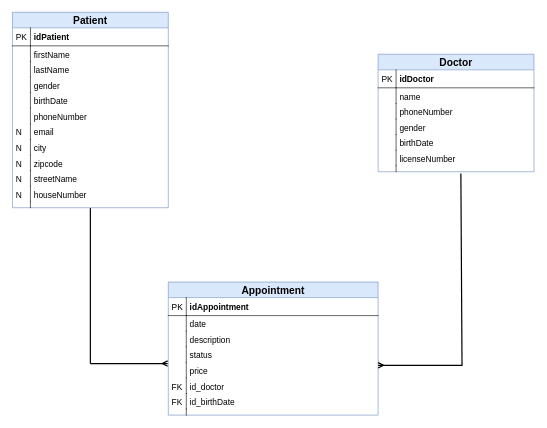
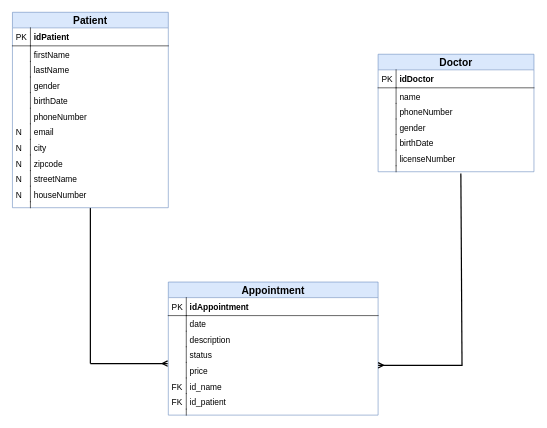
  <mxCell id="0" />
  <mxCell id="1" parent="0" />
  <mxCell id="2" style="edgeStyle=orthogonalEdgeStyle;orthogonalLoop=1;jettySize=auto;html=1;fontSize=14;strokeColor=#000000;rounded=0;endArrow=none;endFill=0;strokeWidth=2;" edge="1" parent="1" source="3"><mxGeometry relative="1" as="geometry"><mxPoint x="150" y="606" as="targetPoint" /></mxGeometry></mxCell>
  <mxCell id="3" value="Patient" style="swimlane;fontStyle=1;childLayout=stackLayout;horizontal=1;startSize=26;fillColor=#dae8fc;horizontalStack=0;resizeParent=1;resizeParentMax=0;resizeLast=0;collapsible=1;marginBottom=0;swimlaneFillColor=#ffffff;align=center;fontSize=17;strokeColor=#6c8ebf;" vertex="1" parent="1"><mxGeometry x="20" y="20" width="260" height="326" as="geometry" /></mxCell>
  <mxCell id="4" value="idPatient" style="shape=partialRectangle;top=0;left=0;right=0;bottom=1;align=left;verticalAlign=middle;fillColor=none;spacingLeft=34;spacingRight=4;overflow=hidden;rotatable=0;points=[[0,0.5],[1,0.5]];portConstraint=eastwest;dropTarget=0;fontStyle=1;fontSize=14;" vertex="1" parent="3"><mxGeometry y="26" width="260" height="30" as="geometry" /></mxCell>
  <mxCell id="5" value="PK" style="shape=partialRectangle;top=0;left=0;bottom=0;fillColor=none;align=left;verticalAlign=middle;spacingLeft=4;spacingRight=4;overflow=hidden;rotatable=0;points=[];portConstraint=eastwest;part=1;fontSize=14;" vertex="1" connectable="0" parent="4"><mxGeometry width="30" height="30" as="geometry" /></mxCell>
  <mxCell id="6" value="firstName&#10;" style="shape=partialRectangle;top=0;left=0;right=0;bottom=0;align=left;verticalAlign=top;fillColor=none;spacingLeft=34;spacingRight=4;overflow=hidden;rotatable=0;points=[[0,0.5],[1,0.5]];portConstraint=eastwest;dropTarget=0;fontSize=14;" vertex="1" parent="3"><mxGeometry y="56" width="260" height="26" as="geometry" /></mxCell>
  <mxCell id="7" value="" style="shape=partialRectangle;top=0;left=0;bottom=0;fillColor=none;align=left;verticalAlign=top;spacingLeft=4;spacingRight=4;overflow=hidden;rotatable=0;points=[];portConstraint=eastwest;part=1;fontSize=12;" vertex="1" connectable="0" parent="6"><mxGeometry width="30" height="26" as="geometry" /></mxCell>
  <mxCell id="8" value="lastName&#10;" style="shape=partialRectangle;top=0;left=0;right=0;bottom=0;align=left;verticalAlign=top;fillColor=none;spacingLeft=34;spacingRight=4;overflow=hidden;rotatable=0;points=[[0,0.5],[1,0.5]];portConstraint=eastwest;dropTarget=0;fontSize=14;" vertex="1" parent="3"><mxGeometry y="82" width="260" height="26" as="geometry" /></mxCell>
  <mxCell id="9" value="" style="shape=partialRectangle;top=0;left=0;bottom=0;fillColor=none;align=left;verticalAlign=top;spacingLeft=4;spacingRight=4;overflow=hidden;rotatable=0;points=[];portConstraint=eastwest;part=1;fontSize=12;" vertex="1" connectable="0" parent="8"><mxGeometry width="30" height="26" as="geometry" /></mxCell>
  <mxCell id="10" value="gender&#10;" style="shape=partialRectangle;top=0;left=0;right=0;bottom=0;align=left;verticalAlign=top;fillColor=none;spacingLeft=34;spacingRight=4;overflow=hidden;rotatable=0;points=[[0,0.5],[1,0.5]];portConstraint=eastwest;dropTarget=0;fontSize=14;" vertex="1" parent="3"><mxGeometry y="108" width="260" height="26" as="geometry" /></mxCell>
  <mxCell id="11" value="" style="shape=partialRectangle;top=0;left=0;bottom=0;fillColor=none;align=left;verticalAlign=top;spacingLeft=4;spacingRight=4;overflow=hidden;rotatable=0;points=[];portConstraint=eastwest;part=1;fontSize=12;" vertex="1" connectable="0" parent="10"><mxGeometry width="30" height="26" as="geometry" /></mxCell>
  <mxCell id="12" value="birthDate&#10;" style="shape=partialRectangle;top=0;left=0;right=0;bottom=0;align=left;verticalAlign=top;fillColor=none;spacingLeft=34;spacingRight=4;overflow=hidden;rotatable=0;points=[[0,0.5],[1,0.5]];portConstraint=eastwest;dropTarget=0;fontSize=14;" vertex="1" parent="3"><mxGeometry y="134" width="260" height="26" as="geometry" /></mxCell>
  <mxCell id="13" value="" style="shape=partialRectangle;top=0;left=0;bottom=0;fillColor=none;align=left;verticalAlign=top;spacingLeft=4;spacingRight=4;overflow=hidden;rotatable=0;points=[];portConstraint=eastwest;part=1;fontSize=12;" vertex="1" connectable="0" parent="12"><mxGeometry width="30" height="26" as="geometry" /></mxCell>
  <mxCell id="14" value="phoneNumber&#10;" style="shape=partialRectangle;top=0;left=0;right=0;bottom=0;align=left;verticalAlign=top;fillColor=none;spacingLeft=34;spacingRight=4;overflow=hidden;rotatable=0;points=[[0,0.5],[1,0.5]];portConstraint=eastwest;dropTarget=0;fontSize=14;" vertex="1" parent="3"><mxGeometry y="160" width="260" height="26" as="geometry" /></mxCell>
  <mxCell id="15" value="" style="shape=partialRectangle;top=0;left=0;bottom=0;fillColor=none;align=left;verticalAlign=top;spacingLeft=4;spacingRight=4;overflow=hidden;rotatable=0;points=[];portConstraint=eastwest;part=1;fontSize=12;" vertex="1" connectable="0" parent="14"><mxGeometry width="30" height="26" as="geometry" /></mxCell>
  <mxCell id="16" value="email&#10;" style="shape=partialRectangle;top=0;left=0;right=0;bottom=0;align=left;verticalAlign=top;fillColor=none;spacingLeft=34;spacingRight=4;overflow=hidden;rotatable=0;points=[[0,0.5],[1,0.5]];portConstraint=eastwest;dropTarget=0;fontSize=14;" vertex="1" parent="3"><mxGeometry y="186" width="260" height="26" as="geometry" /></mxCell>
  <mxCell id="17" value="N" style="shape=partialRectangle;top=0;left=0;bottom=0;fillColor=none;align=left;verticalAlign=top;spacingLeft=4;spacingRight=4;overflow=hidden;rotatable=0;points=[];portConstraint=eastwest;part=1;fontSize=14;" vertex="1" connectable="0" parent="16"><mxGeometry width="30" height="26" as="geometry" /></mxCell>
  <mxCell id="18" value="city&#10;" style="shape=partialRectangle;top=0;left=0;right=0;bottom=0;align=left;verticalAlign=top;fillColor=none;spacingLeft=34;spacingRight=4;overflow=hidden;rotatable=0;points=[[0,0.5],[1,0.5]];portConstraint=eastwest;dropTarget=0;fontSize=14;" vertex="1" parent="3"><mxGeometry y="212" width="260" height="26" as="geometry" /></mxCell>
  <mxCell id="19" value="N" style="shape=partialRectangle;top=0;left=0;bottom=0;fillColor=none;align=left;verticalAlign=top;spacingLeft=4;spacingRight=4;overflow=hidden;rotatable=0;points=[];portConstraint=eastwest;part=1;fontSize=14;" vertex="1" connectable="0" parent="18"><mxGeometry width="30" height="26" as="geometry" /></mxCell>
  <mxCell id="20" value="zipcode" style="shape=partialRectangle;top=0;left=0;right=0;bottom=0;align=left;verticalAlign=top;fillColor=none;spacingLeft=34;spacingRight=4;overflow=hidden;rotatable=0;points=[[0,0.5],[1,0.5]];portConstraint=eastwest;dropTarget=0;fontSize=14;" vertex="1" parent="3"><mxGeometry y="238" width="260" height="26" as="geometry" /></mxCell>
  <mxCell id="21" value="N" style="shape=partialRectangle;top=0;left=0;bottom=0;fillColor=none;align=left;verticalAlign=top;spacingLeft=4;spacingRight=4;overflow=hidden;rotatable=0;points=[];portConstraint=eastwest;part=1;fontSize=14;" vertex="1" connectable="0" parent="20"><mxGeometry width="30" height="26" as="geometry" /></mxCell>
  <mxCell id="22" value="streetName" style="shape=partialRectangle;top=0;left=0;right=0;bottom=0;align=left;verticalAlign=top;fillColor=none;spacingLeft=34;spacingRight=4;overflow=hidden;rotatable=0;points=[[0,0.5],[1,0.5]];portConstraint=eastwest;dropTarget=0;fontSize=14;" vertex="1" parent="3"><mxGeometry y="264" width="260" height="26" as="geometry" /></mxCell>
  <mxCell id="23" value="N" style="shape=partialRectangle;top=0;left=0;bottom=0;fillColor=none;align=left;verticalAlign=top;spacingLeft=4;spacingRight=4;overflow=hidden;rotatable=0;points=[];portConstraint=eastwest;part=1;fontSize=14;" vertex="1" connectable="0" parent="22"><mxGeometry width="30" height="26" as="geometry" /></mxCell>
  <mxCell id="24" value="houseNumber&#10;" style="shape=partialRectangle;top=0;left=0;right=0;bottom=0;align=left;verticalAlign=top;fillColor=none;spacingLeft=34;spacingRight=4;overflow=hidden;rotatable=0;points=[[0,0.5],[1,0.5]];portConstraint=eastwest;dropTarget=0;fontSize=14;" vertex="1" parent="3"><mxGeometry y="290" width="260" height="26" as="geometry" /></mxCell>
  <mxCell id="25" value="N" style="shape=partialRectangle;top=0;left=0;bottom=0;fillColor=none;align=left;verticalAlign=top;spacingLeft=4;spacingRight=4;overflow=hidden;rotatable=0;points=[];portConstraint=eastwest;part=1;fontSize=14;" vertex="1" connectable="0" parent="24"><mxGeometry width="30" height="26" as="geometry" /></mxCell>
  <mxCell id="26" value="" style="shape=partialRectangle;top=0;left=0;right=0;bottom=0;align=left;verticalAlign=top;fillColor=none;spacingLeft=34;spacingRight=4;overflow=hidden;rotatable=0;points=[[0,0.5],[1,0.5]];portConstraint=eastwest;dropTarget=0;fontSize=14;" vertex="1" parent="3"><mxGeometry y="316" width="260" height="10" as="geometry" /></mxCell>
  <mxCell id="27" value="" style="shape=partialRectangle;top=0;left=0;bottom=0;fillColor=none;align=left;verticalAlign=top;spacingLeft=4;spacingRight=4;overflow=hidden;rotatable=0;points=[];portConstraint=eastwest;part=1;fontSize=12;" vertex="1" connectable="0" parent="26"><mxGeometry width="30" height="10" as="geometry" /></mxCell>
  <mxCell id="28" value="Doctor" style="swimlane;fontStyle=1;childLayout=stackLayout;horizontal=1;startSize=26;fillColor=#dae8fc;horizontalStack=0;resizeParent=1;resizeParentMax=0;resizeLast=0;collapsible=1;marginBottom=0;swimlaneFillColor=#ffffff;align=center;fontSize=17;strokeColor=#6c8ebf;" vertex="1" parent="1"><mxGeometry x="630" y="90" width="260" height="196" as="geometry" /></mxCell>
  <mxCell id="29" value="idDoctor" style="shape=partialRectangle;top=0;left=0;right=0;bottom=1;align=left;verticalAlign=middle;fillColor=none;spacingLeft=34;spacingRight=4;overflow=hidden;rotatable=0;points=[[0,0.5],[1,0.5]];portConstraint=eastwest;dropTarget=0;fontStyle=1;fontSize=14;" vertex="1" parent="28"><mxGeometry y="26" width="260" height="30" as="geometry" /></mxCell>
  <mxCell id="30" value="PK" style="shape=partialRectangle;top=0;left=0;bottom=0;fillColor=none;align=left;verticalAlign=middle;spacingLeft=4;spacingRight=4;overflow=hidden;rotatable=0;points=[];portConstraint=eastwest;part=1;fontSize=14;" vertex="1" connectable="0" parent="29"><mxGeometry width="30" height="30" as="geometry" /></mxCell>
  <mxCell id="31" value="name" style="shape=partialRectangle;top=0;left=0;right=0;bottom=0;align=left;verticalAlign=top;fillColor=none;spacingLeft=34;spacingRight=4;overflow=hidden;rotatable=0;points=[[0,0.5],[1,0.5]];portConstraint=eastwest;dropTarget=0;fontSize=14;" vertex="1" parent="28"><mxGeometry y="56" width="260" height="26" as="geometry" /></mxCell>
  <mxCell id="32" value="" style="shape=partialRectangle;top=0;left=0;bottom=0;fillColor=none;align=left;verticalAlign=top;spacingLeft=4;spacingRight=4;overflow=hidden;rotatable=0;points=[];portConstraint=eastwest;part=1;fontSize=12;" vertex="1" connectable="0" parent="31"><mxGeometry width="30" height="26" as="geometry" /></mxCell>
  <mxCell id="33" value="phoneNumber" style="shape=partialRectangle;top=0;left=0;right=0;bottom=0;align=left;verticalAlign=top;fillColor=none;spacingLeft=34;spacingRight=4;overflow=hidden;rotatable=0;points=[[0,0.5],[1,0.5]];portConstraint=eastwest;dropTarget=0;fontSize=14;" vertex="1" parent="28"><mxGeometry y="82" width="260" height="26" as="geometry" /></mxCell>
  <mxCell id="34" value="" style="shape=partialRectangle;top=0;left=0;bottom=0;fillColor=none;align=left;verticalAlign=top;spacingLeft=4;spacingRight=4;overflow=hidden;rotatable=0;points=[];portConstraint=eastwest;part=1;fontSize=12;" vertex="1" connectable="0" parent="33"><mxGeometry width="30" height="26" as="geometry" /></mxCell>
  <mxCell id="35" value="gender" style="shape=partialRectangle;top=0;left=0;right=0;bottom=0;align=left;verticalAlign=top;fillColor=none;spacingLeft=34;spacingRight=4;overflow=hidden;rotatable=0;points=[[0,0.5],[1,0.5]];portConstraint=eastwest;dropTarget=0;fontSize=14;" vertex="1" parent="28"><mxGeometry y="108" width="260" height="26" as="geometry" /></mxCell>
  <mxCell id="36" value="" style="shape=partialRectangle;top=0;left=0;bottom=0;fillColor=none;align=left;verticalAlign=top;spacingLeft=4;spacingRight=4;overflow=hidden;rotatable=0;points=[];portConstraint=eastwest;part=1;fontSize=12;" vertex="1" connectable="0" parent="35"><mxGeometry width="30" height="26" as="geometry" /></mxCell>
  <mxCell id="37" value="birthDate" style="shape=partialRectangle;top=0;left=0;right=0;bottom=0;align=left;verticalAlign=top;fillColor=none;spacingLeft=34;spacingRight=4;overflow=hidden;rotatable=0;points=[[0,0.5],[1,0.5]];portConstraint=eastwest;dropTarget=0;fontSize=14;" vertex="1" parent="28"><mxGeometry y="134" width="260" height="26" as="geometry" /></mxCell>
  <mxCell id="38" value="" style="shape=partialRectangle;top=0;left=0;bottom=0;fillColor=none;align=left;verticalAlign=top;spacingLeft=4;spacingRight=4;overflow=hidden;rotatable=0;points=[];portConstraint=eastwest;part=1;fontSize=12;" vertex="1" connectable="0" parent="37"><mxGeometry width="30" height="26" as="geometry" /></mxCell>
  <mxCell id="39" value="licenseNumber" style="shape=partialRectangle;top=0;left=0;right=0;bottom=0;align=left;verticalAlign=top;fillColor=none;spacingLeft=34;spacingRight=4;overflow=hidden;rotatable=0;points=[[0,0.5],[1,0.5]];portConstraint=eastwest;dropTarget=0;fontSize=14;" vertex="1" parent="28"><mxGeometry y="160" width="260" height="26" as="geometry" /></mxCell>
  <mxCell id="40" value="" style="shape=partialRectangle;top=0;left=0;bottom=0;fillColor=none;align=left;verticalAlign=top;spacingLeft=4;spacingRight=4;overflow=hidden;rotatable=0;points=[];portConstraint=eastwest;part=1;fontSize=12;" vertex="1" connectable="0" parent="39"><mxGeometry width="30" height="26" as="geometry" /></mxCell>
  <mxCell id="41" value="" style="shape=partialRectangle;top=0;left=0;right=0;bottom=0;align=left;verticalAlign=top;fillColor=none;spacingLeft=34;spacingRight=4;overflow=hidden;rotatable=0;points=[[0,0.5],[1,0.5]];portConstraint=eastwest;dropTarget=0;fontSize=12;" vertex="1" parent="28"><mxGeometry y="186" width="260" height="10" as="geometry" /></mxCell>
  <mxCell id="42" value="" style="shape=partialRectangle;top=0;left=0;bottom=0;fillColor=none;align=left;verticalAlign=top;spacingLeft=4;spacingRight=4;overflow=hidden;rotatable=0;points=[];portConstraint=eastwest;part=1;fontSize=12;" vertex="1" connectable="0" parent="41"><mxGeometry width="30" height="10" as="geometry" /></mxCell>
  <mxCell id="43" value="Appointment" style="swimlane;fontStyle=1;childLayout=stackLayout;horizontal=1;startSize=26;fillColor=#dae8fc;horizontalStack=0;resizeParent=1;resizeParentMax=0;resizeLast=0;collapsible=1;marginBottom=0;swimlaneFillColor=#ffffff;align=center;fontSize=17;strokeColor=#6c8ebf;" vertex="1" parent="1"><mxGeometry x="280" y="470" width="350" height="222" as="geometry" /></mxCell>
  <mxCell id="44" value="idAppointment" style="shape=partialRectangle;top=0;left=0;right=0;bottom=1;align=left;verticalAlign=middle;fillColor=none;spacingLeft=34;spacingRight=4;overflow=hidden;rotatable=0;points=[[0,0.5],[1,0.5]];portConstraint=eastwest;dropTarget=0;fontStyle=1;fontSize=14;" vertex="1" parent="43"><mxGeometry y="26" width="350" height="30" as="geometry" /></mxCell>
  <mxCell id="45" value="PK" style="shape=partialRectangle;top=0;left=0;bottom=0;fillColor=none;align=left;verticalAlign=middle;spacingLeft=4;spacingRight=4;overflow=hidden;rotatable=0;points=[];portConstraint=eastwest;part=1;fontSize=14;" vertex="1" connectable="0" parent="44"><mxGeometry width="30" height="30" as="geometry" /></mxCell>
  <mxCell id="46" value="date" style="shape=partialRectangle;top=0;left=0;right=0;bottom=0;align=left;verticalAlign=top;fillColor=none;spacingLeft=34;spacingRight=4;overflow=hidden;rotatable=0;points=[[0,0.5],[1,0.5]];portConstraint=eastwest;dropTarget=0;fontSize=14;" vertex="1" parent="43"><mxGeometry y="56" width="350" height="26" as="geometry" /></mxCell>
  <mxCell id="47" value="" style="shape=partialRectangle;top=0;left=0;bottom=0;fillColor=none;align=left;verticalAlign=top;spacingLeft=4;spacingRight=4;overflow=hidden;rotatable=0;points=[];portConstraint=eastwest;part=1;fontSize=12;" vertex="1" connectable="0" parent="46"><mxGeometry width="30" height="26" as="geometry" /></mxCell>
  <mxCell id="48" value="description" style="shape=partialRectangle;top=0;left=0;right=0;bottom=0;align=left;verticalAlign=top;fillColor=none;spacingLeft=34;spacingRight=4;overflow=hidden;rotatable=0;points=[[0,0.5],[1,0.5]];portConstraint=eastwest;dropTarget=0;fontSize=14;" vertex="1" parent="43"><mxGeometry y="82" width="350" height="26" as="geometry" /></mxCell>
  <mxCell id="49" value="" style="shape=partialRectangle;top=0;left=0;bottom=0;fillColor=none;align=left;verticalAlign=top;spacingLeft=4;spacingRight=4;overflow=hidden;rotatable=0;points=[];portConstraint=eastwest;part=1;fontSize=12;" vertex="1" connectable="0" parent="48"><mxGeometry width="30" height="26" as="geometry" /></mxCell>
  <mxCell id="50" value="status" style="shape=partialRectangle;top=0;left=0;right=0;bottom=0;align=left;verticalAlign=top;fillColor=none;spacingLeft=34;spacingRight=4;overflow=hidden;rotatable=0;points=[[0,0.5],[1,0.5]];portConstraint=eastwest;dropTarget=0;fontSize=14;" vertex="1" parent="43"><mxGeometry y="108" width="350" height="26" as="geometry" /></mxCell>
  <mxCell id="51" value="" style="shape=partialRectangle;top=0;left=0;bottom=0;fillColor=none;align=left;verticalAlign=top;spacingLeft=4;spacingRight=4;overflow=hidden;rotatable=0;points=[];portConstraint=eastwest;part=1;fontSize=12;" vertex="1" connectable="0" parent="50"><mxGeometry width="30" height="26" as="geometry" /></mxCell>
  <mxCell id="52" value="price" style="shape=partialRectangle;top=0;left=0;right=0;bottom=0;align=left;verticalAlign=top;fillColor=none;spacingLeft=34;spacingRight=4;overflow=hidden;rotatable=0;points=[[0,0.5],[1,0.5]];portConstraint=eastwest;dropTarget=0;fontSize=14;" vertex="1" parent="43"><mxGeometry y="134" width="350" height="26" as="geometry" /></mxCell>
  <mxCell id="53" value="" style="shape=partialRectangle;top=0;left=0;bottom=0;fillColor=none;align=left;verticalAlign=top;spacingLeft=4;spacingRight=4;overflow=hidden;rotatable=0;points=[];portConstraint=eastwest;part=1;fontSize=12;" vertex="1" connectable="0" parent="52"><mxGeometry width="30" height="26" as="geometry" /></mxCell>
- <mxCell id="54" value="id_doctor" style="shape=partialRectangle;top=0;left=0;right=0;bottom=0;align=left;verticalAlign=top;fillColor=none;spacingLeft=34;spacingRight=4;overflow=hidden;rotatable=0;points=[[0,0.5],[1,0.5]];portConstraint=eastwest;dropTarget=0;fontSize=14;" vertex="1" parent="43"><mxGeometry y="160" width="350" height="26" as="geometry" /></mxCell>
+ <mxCell id="54" value="id_name" style="shape=partialRectangle;top=0;left=0;right=0;bottom=0;align=left;verticalAlign=top;fillColor=none;spacingLeft=34;spacingRight=4;overflow=hidden;rotatable=0;points=[[0,0.5],[1,0.5]];portConstraint=eastwest;dropTarget=0;fontSize=14;" vertex="1" parent="43"><mxGeometry y="160" width="350" height="26" as="geometry" /></mxCell>
  <mxCell id="55" value="FK" style="shape=partialRectangle;top=0;left=0;bottom=0;fillColor=none;align=left;verticalAlign=top;spacingLeft=4;spacingRight=4;overflow=hidden;rotatable=0;points=[];portConstraint=eastwest;part=1;fontSize=14;" vertex="1" connectable="0" parent="54"><mxGeometry width="30" height="26" as="geometry" /></mxCell>
- <mxCell id="56" value="id_birthDate" style="shape=partialRectangle;top=0;left=0;right=0;bottom=0;align=left;verticalAlign=top;fillColor=none;spacingLeft=34;spacingRight=4;overflow=hidden;rotatable=0;points=[[0,0.5],[1,0.5]];portConstraint=eastwest;dropTarget=0;fontSize=14;" vertex="1" parent="43"><mxGeometry y="186" width="350" height="26" as="geometry" /></mxCell>
+ <mxCell id="56" value="id_patient" style="shape=partialRectangle;top=0;left=0;right=0;bottom=0;align=left;verticalAlign=top;fillColor=none;spacingLeft=34;spacingRight=4;overflow=hidden;rotatable=0;points=[[0,0.5],[1,0.5]];portConstraint=eastwest;dropTarget=0;fontSize=14;" vertex="1" parent="43"><mxGeometry y="186" width="350" height="26" as="geometry" /></mxCell>
  <mxCell id="57" value="FK" style="shape=partialRectangle;top=0;left=0;bottom=0;fillColor=none;align=left;verticalAlign=top;spacingLeft=4;spacingRight=4;overflow=hidden;rotatable=0;points=[];portConstraint=eastwest;part=1;fontSize=14;" vertex="1" connectable="0" parent="56"><mxGeometry width="30" height="26" as="geometry" /></mxCell>
  <mxCell id="58" value="" style="shape=partialRectangle;top=0;left=0;right=0;bottom=0;align=left;verticalAlign=top;fillColor=none;spacingLeft=34;spacingRight=4;overflow=hidden;rotatable=0;points=[[0,0.5],[1,0.5]];portConstraint=eastwest;dropTarget=0;fontSize=12;" vertex="1" parent="43"><mxGeometry y="212" width="350" height="10" as="geometry" /></mxCell>
  <mxCell id="59" value="" style="shape=partialRectangle;top=0;left=0;bottom=0;fillColor=none;align=left;verticalAlign=top;spacingLeft=4;spacingRight=4;overflow=hidden;rotatable=0;points=[];portConstraint=eastwest;part=1;fontSize=12;" vertex="1" connectable="0" parent="58"><mxGeometry width="30" height="10" as="geometry" /></mxCell>
  <mxCell id="60" value="" style="edgeStyle=entityRelationEdgeStyle;fontSize=12;html=1;endArrow=ERmany;entryX=-0.003;entryY=0.077;entryDx=0;entryDy=0;entryPerimeter=0;rounded=0;strokeWidth=2;" edge="1" parent="1" target="52"><mxGeometry width="100" height="100" relative="1" as="geometry"><mxPoint x="150" y="606" as="sourcePoint" /><mxPoint x="120" y="710" as="targetPoint" /></mxGeometry></mxCell>
  <mxCell id="61" value="" style="endArrow=none;html=1;strokeColor=#000000;fontSize=14;startArrow=ERmany;startFill=0;exitX=1;exitY=0.192;exitDx=0;exitDy=0;exitPerimeter=0;strokeWidth=2;" edge="1" parent="1" source="52"><mxGeometry width="50" height="50" relative="1" as="geometry"><mxPoint x="680" y="610" as="sourcePoint" /><mxPoint x="770" y="609" as="targetPoint" /></mxGeometry></mxCell>
  <mxCell id="62" value="" style="endArrow=none;html=1;strokeColor=#000000;fontSize=14;entryX=0.531;entryY=1.3;entryDx=0;entryDy=0;entryPerimeter=0;rounded=0;strokeWidth=2;" edge="1" parent="1" target="41"><mxGeometry width="50" height="50" relative="1" as="geometry"><mxPoint x="770" y="610" as="sourcePoint" /><mxPoint x="820" y="600" as="targetPoint" /></mxGeometry></mxCell>
